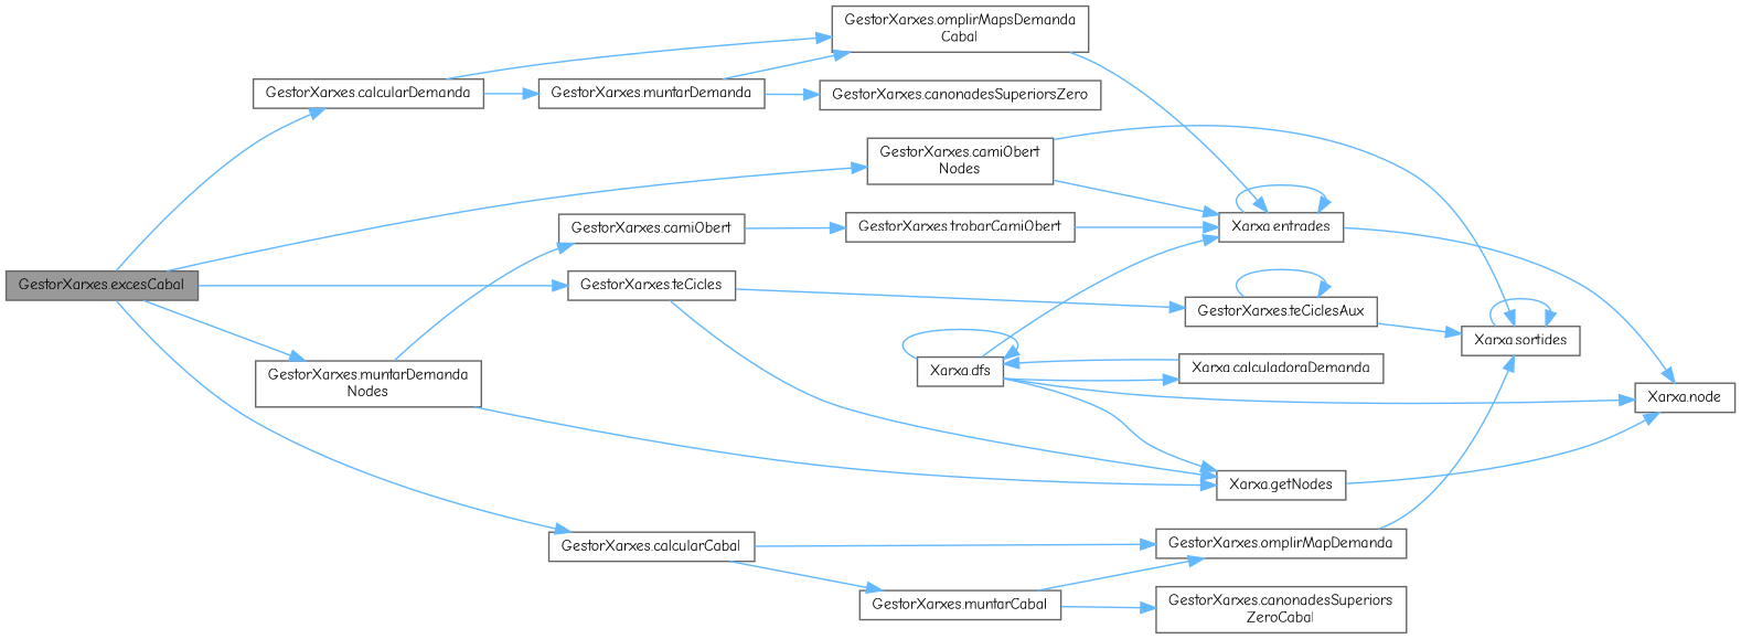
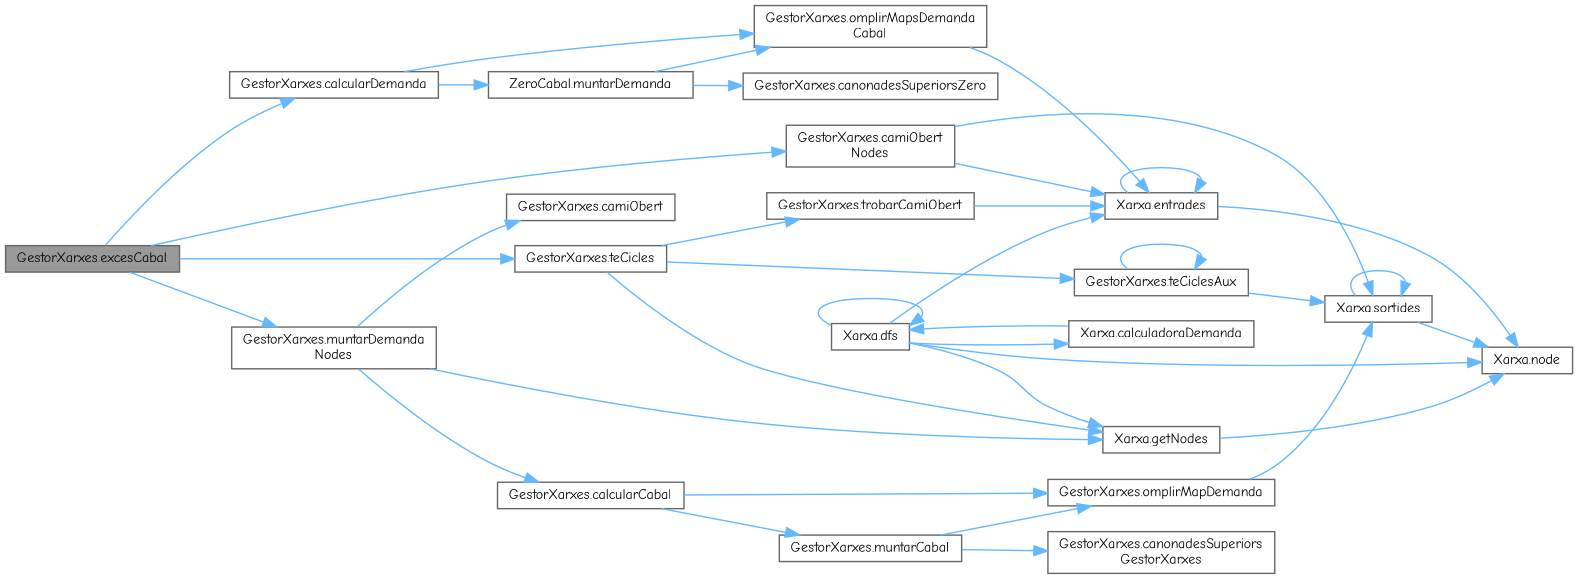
  digraph {
    fontname="Comic Neue"
    rankdir=LR
    node [color=grey40 fillcolor=white fontname="Comic Neue" fontsize=10 shape=box style=filled]
    edge [color=steelblue1 fontname="Comic Neue" fontsize=10 labelfontname=Helvetica labelfontsize=10 style=solid]
    n1 [color=gray40 fillcolor=grey60 fontcolor=black height=0.2 label="GestorXarxes.excesCabal" width=0.4]
    n2 [height=0.2 label="GestorXarxes.calcularCabal" width=0.4]
    n3 [height=0.2 label="GestorXarxes.calcularDemanda" width=0.4]
    n4 [height=0.2 label="GestorXarxes.camiObert\lNodes" width=0.4]
    n5 [height=0.2 label="GestorXarxes.muntarDemanda\lNodes" width=0.4]
    n6 [height=0.2 label="GestorXarxes.teCicles" width=0.4]
    n7 [height=0.2 label="GestorXarxes.muntarCabal" width=0.4]
    n8 [height=0.2 label="GestorXarxes.omplirMapDemanda" width=0.4]
-   n9 [height=0.2 label="GestorXarxes.muntarDemanda" width=0.4]
+   n9 [height=0.2 label="ZeroCabal.muntarDemanda" width=0.4]
    n10 [height=0.2 label="GestorXarxes.omplirMapsDemanda\lCabal" width=0.4]
    n11 [height=0.2 label="Xarxa.entrades" width=0.4]
    n12 [height=0.2 label="Xarxa.sortides" width=0.4]
    n13 [height=0.2 label="GestorXarxes.camiObert" width=0.4]
    n14 [height=0.2 label="Xarxa.getNodes" width=0.4]
    n15 [height=0.2 label="GestorXarxes.teCiclesAux" width=0.4]
-   n16 [height=0.2 label="GestorXarxes.canonadesSuperiors\lZeroCabal" width=0.4]
+   n16 [height=0.2 label="GestorXarxes.canonadesSuperiors\lGestorXarxes" width=0.4]
    n17 [height=0.2 label="Xarxa.node" width=0.4]
    n18 [height=0.2 label="GestorXarxes.canonadesSuperiorsZero" width=0.4]
    n19 [height=0.2 label="GestorXarxes.trobarCamiObert" width=0.4]
    n20 [height=0.2 label="Xarxa.dfs" width=0.4]
    n21 [height=0.2 label="Xarxa.calculadoraDemanda" width=0.4]
-   n1 -> n2
+   n5 -> n2
    n1 -> n3
    n1 -> n4
    n1 -> n5
    n1 -> n6
    n2 -> n7
    n2 -> n8
    n3 -> n9
    n3 -> n10
    n4 -> n11
    n4 -> n12
    n5 -> n13
    n5 -> n14
    n6 -> n14
    n6 -> n15
    n7 -> n8
    n7 -> n16
    n8 -> n12
    n9 -> n10
    n9 -> n18
    n10 -> n11
    n11 -> n11
    n11 -> n17
    n12 -> n12
-   n13 -> n19
+   n12 -> n17
+   n6 -> n19
    n14 -> n17
    n15 -> n12
    n15 -> n15
    n19 -> n11
    n20 -> n11
    n20 -> n14
    n20 -> n17
    n20 -> n20
    n20 -> n21
    n21 -> n20
  }
